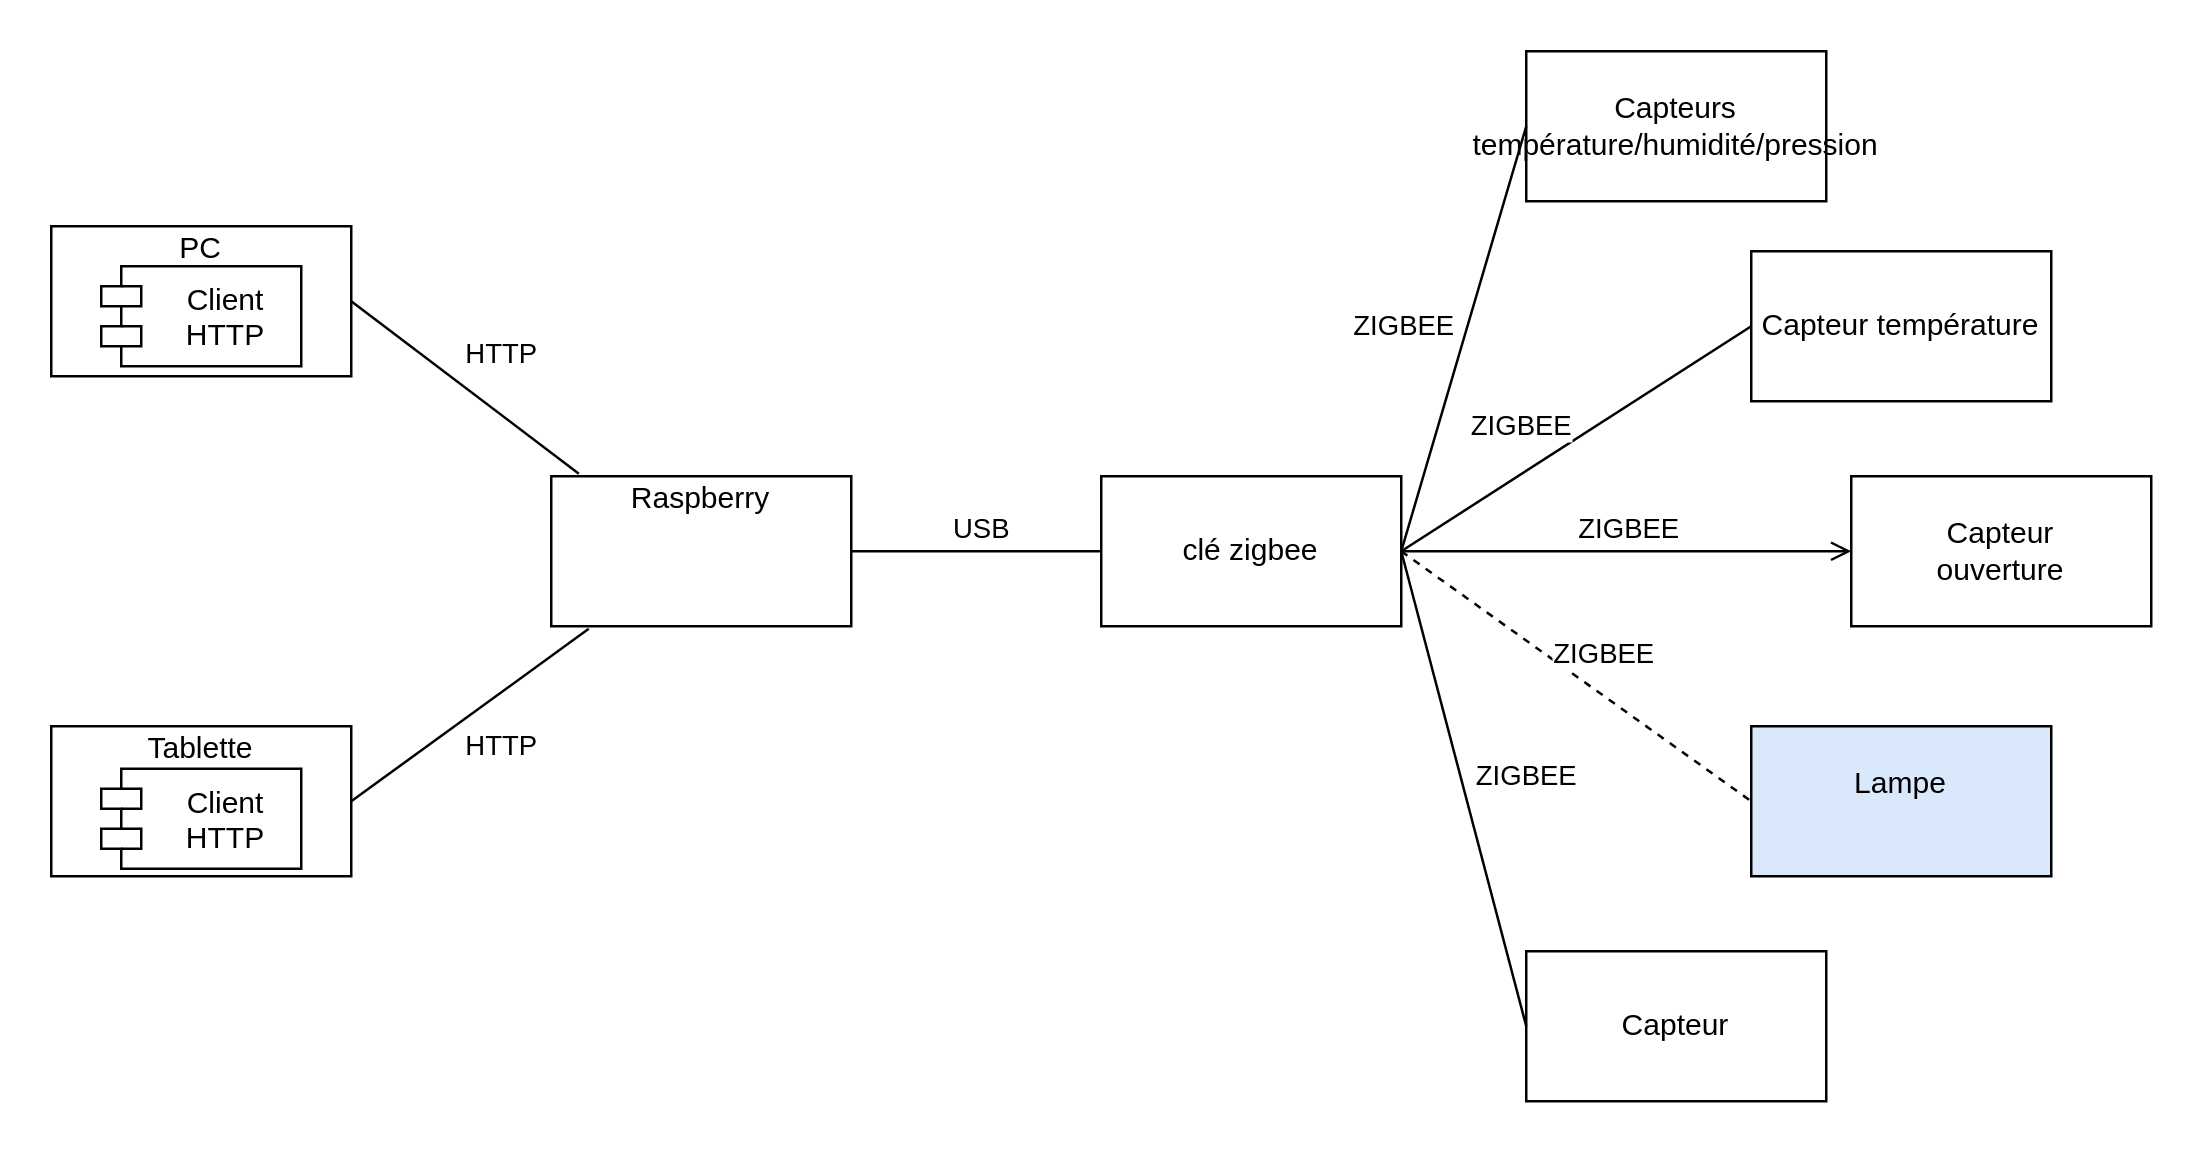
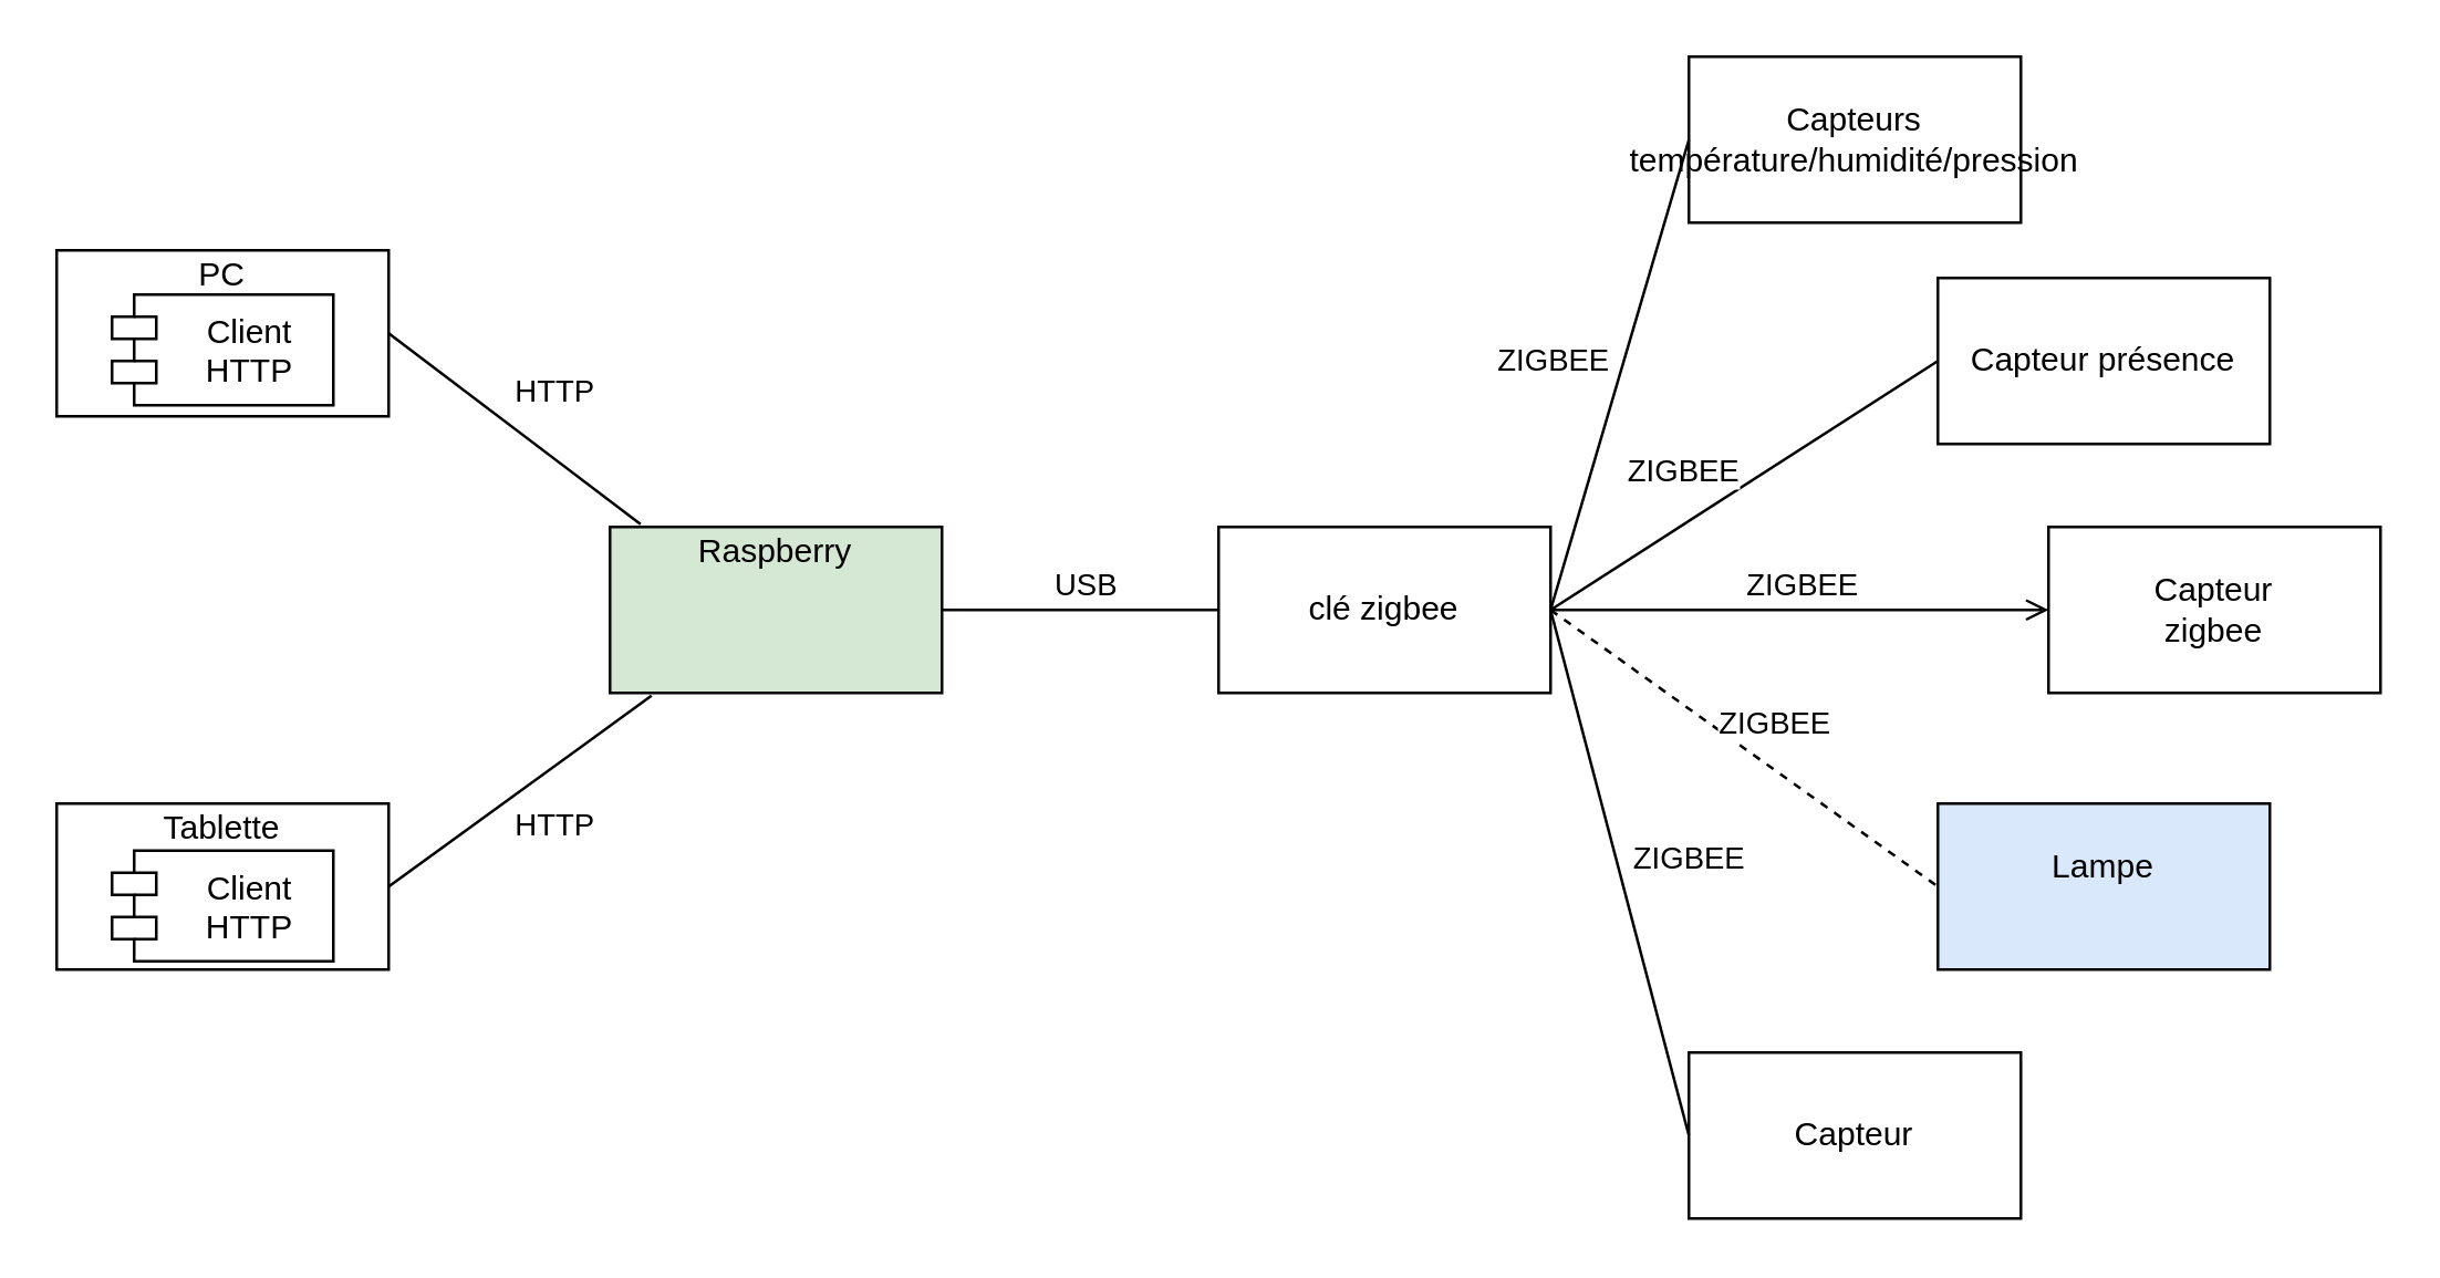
  <mxCell id="0" />
  <mxCell id="1" parent="0" />
  <mxCell id="2" value="&lt;div&gt;PC&lt;/div&gt;&lt;div&gt;&lt;br&gt;&lt;/div&gt;&lt;div&gt;&lt;br&gt;&lt;/div&gt;&lt;div&gt;&lt;br&gt;&lt;/div&gt;" style="rounded=0;whiteSpace=wrap;html=1;" vertex="1" parent="1"><mxGeometry x="20" y="90" width="120" height="60" as="geometry" /></mxCell>
  <mxCell id="3" value="&lt;div&gt;Tablette&lt;/div&gt;&lt;div&gt;&lt;br&gt;&lt;/div&gt;&lt;div&gt;&lt;br&gt;&lt;/div&gt;&lt;div&gt;&lt;br&gt;&lt;/div&gt;" style="rounded=0;whiteSpace=wrap;html=1;" vertex="1" parent="1"><mxGeometry x="20" y="290" width="120" height="60" as="geometry" /></mxCell>
- <mxCell id="4" value="&lt;div&gt;Raspberry&lt;/div&gt;&lt;div&gt;&lt;br&gt;&lt;/div&gt;&lt;div&gt;&lt;br&gt;&lt;/div&gt;&lt;div&gt;&lt;br&gt;&lt;/div&gt;" style="rounded=0;whiteSpace=wrap;html=1;" vertex="1" parent="1"><mxGeometry x="220" y="190" width="120" height="60" as="geometry" /></mxCell>
+ <mxCell id="4" value="&lt;div&gt;Raspberry&lt;/div&gt;&lt;div&gt;&lt;br&gt;&lt;/div&gt;&lt;div&gt;&lt;br&gt;&lt;/div&gt;&lt;div&gt;&lt;br&gt;&lt;/div&gt;" style="rounded=0;whiteSpace=wrap;html=1;fillColor=#d5e8d4;" vertex="1" parent="1"><mxGeometry x="220" y="190" width="120" height="60" as="geometry" /></mxCell>
  <mxCell id="5" value="clé zigbee" style="rounded=0;whiteSpace=wrap;html=1;" vertex="1" parent="1"><mxGeometry x="440" y="190" width="120" height="60" as="geometry" /></mxCell>
  <mxCell id="6" value="&lt;div&gt;Lampe&lt;/div&gt;&lt;div&gt;&lt;br&gt;&lt;/div&gt;" style="rounded=0;whiteSpace=wrap;html=1;fillColor=#dae8fc;" vertex="1" parent="1"><mxGeometry x="700" y="290" width="120" height="60" as="geometry" /></mxCell>
  <mxCell id="7" value="Capteur" style="rounded=0;whiteSpace=wrap;html=1;" vertex="1" parent="1"><mxGeometry x="610" y="380" width="120" height="60" as="geometry" /></mxCell>
- <mxCell id="8" value="&lt;div&gt;Capteur&lt;/div&gt;&lt;div&gt;ouverture&lt;br&gt;&lt;/div&gt;" style="rounded=0;whiteSpace=wrap;html=1;" vertex="1" parent="1"><mxGeometry x="740" y="190" width="120" height="60" as="geometry" /></mxCell>
- <mxCell id="9" value="Capteur température" style="rounded=0;whiteSpace=wrap;html=1;" vertex="1" parent="1"><mxGeometry x="700" y="100" width="120" height="60" as="geometry" /></mxCell>
+ <mxCell id="8" value="&lt;div&gt;Capteur&lt;/div&gt;&lt;div&gt;zigbee&lt;br&gt;&lt;/div&gt;" style="rounded=0;whiteSpace=wrap;html=1;" vertex="1" parent="1"><mxGeometry x="740" y="190" width="120" height="60" as="geometry" /></mxCell>
+ <mxCell id="9" value="Capteur présence" style="rounded=0;whiteSpace=wrap;html=1;" vertex="1" parent="1"><mxGeometry x="700" y="100" width="120" height="60" as="geometry" /></mxCell>
  <mxCell id="10" value="Capteurs température/humidité/pression" style="rounded=0;whiteSpace=wrap;html=1;" vertex="1" parent="1"><mxGeometry x="610" y="20" width="120" height="60" as="geometry" /></mxCell>
  <mxCell id="11" value="" style="endArrow=none;html=1;rounded=0;exitX=1;exitY=0.5;exitDx=0;exitDy=0;entryX=0.092;entryY=-0.017;entryDx=0;entryDy=0;entryPerimeter=0;" edge="1" parent="1" source="2" target="4"><mxGeometry width="50" height="50" relative="1" as="geometry"><mxPoint x="320" y="350" as="sourcePoint" /><mxPoint x="370" y="300" as="targetPoint" /></mxGeometry></mxCell>
  <mxCell id="12" value="&lt;div&gt;HTTP&lt;/div&gt;" style="edgeLabel;html=1;align=center;verticalAlign=middle;resizable=0;points=[];" vertex="1" connectable="0" parent="11"><mxGeometry x="-0.16" y="1" relative="1" as="geometry"><mxPoint x="21" y="-8" as="offset" /></mxGeometry></mxCell>
  <mxCell id="13" value="" style="endArrow=none;html=1;rounded=0;entryX=0.125;entryY=1.017;entryDx=0;entryDy=0;entryPerimeter=0;" edge="1" parent="1" target="4"><mxGeometry width="50" height="50" relative="1" as="geometry"><mxPoint x="140" y="320" as="sourcePoint" /><mxPoint x="190" y="270" as="targetPoint" /></mxGeometry></mxCell>
  <mxCell id="14" value="HTTP" style="edgeLabel;html=1;align=center;verticalAlign=middle;resizable=0;points=[];" vertex="1" connectable="0" parent="13"><mxGeometry x="-0.26" y="-3" relative="1" as="geometry"><mxPoint x="23" as="offset" /></mxGeometry></mxCell>
  <mxCell id="15" value="" style="endArrow=none;html=1;rounded=0;exitX=1;exitY=0.5;exitDx=0;exitDy=0;entryX=0;entryY=0.5;entryDx=0;entryDy=0;" edge="1" parent="1" source="4" target="5"><mxGeometry width="50" height="50" relative="1" as="geometry"><mxPoint x="320" y="350" as="sourcePoint" /><mxPoint x="370" y="300" as="targetPoint" /></mxGeometry></mxCell>
  <mxCell id="16" value="USB" style="edgeLabel;html=1;align=center;verticalAlign=middle;resizable=0;points=[];" vertex="1" connectable="0" parent="15"><mxGeometry x="0.02" y="1" relative="1" as="geometry"><mxPoint y="-9" as="offset" /></mxGeometry></mxCell>
  <mxCell id="17" value="" style="endArrow=none;html=1;rounded=0;entryX=0;entryY=0.5;entryDx=0;entryDy=0;" edge="1" parent="1" target="10"><mxGeometry width="50" height="50" relative="1" as="geometry"><mxPoint x="560" y="220" as="sourcePoint" /><mxPoint x="610" y="170" as="targetPoint" /></mxGeometry></mxCell>
  <mxCell id="18" value="ZIGBEE" style="edgeLabel;html=1;align=center;verticalAlign=middle;resizable=0;points=[];" vertex="1" connectable="0" parent="17"><mxGeometry x="0.037" y="3" relative="1" as="geometry"><mxPoint x="-23" y="-1" as="offset" /></mxGeometry></mxCell>
  <mxCell id="19" value="" style="endArrow=none;html=1;rounded=0;entryX=0;entryY=0.5;entryDx=0;entryDy=0;" edge="1" parent="1" target="9"><mxGeometry width="50" height="50" relative="1" as="geometry"><mxPoint x="560" y="220" as="sourcePoint" /><mxPoint x="610" y="50" as="targetPoint" /></mxGeometry></mxCell>
  <mxCell id="20" value="ZIGBEE" style="edgeLabel;html=1;align=center;verticalAlign=middle;resizable=0;points=[];" vertex="1" connectable="0" parent="19"><mxGeometry x="0.037" y="3" relative="1" as="geometry"><mxPoint x="-23" y="-1" as="offset" /></mxGeometry></mxCell>
  <mxCell id="21" value="" style="endArrow=open;html=1;rounded=0;entryX=0;entryY=0.5;entryDx=0;entryDy=0;exitX=1;exitY=0.5;exitDx=0;exitDy=0;" edge="1" parent="1" source="5" target="8"><mxGeometry width="50" height="50" relative="1" as="geometry"><mxPoint x="580" y="240" as="sourcePoint" /><mxPoint x="630" y="70" as="targetPoint" /></mxGeometry></mxCell>
  <mxCell id="22" value="ZIGBEE" style="edgeLabel;html=1;align=center;verticalAlign=middle;resizable=0;points=[];" vertex="1" connectable="0" parent="21"><mxGeometry x="0.037" y="3" relative="1" as="geometry"><mxPoint x="-3" y="-7" as="offset" /></mxGeometry></mxCell>
  <mxCell id="23" value="" style="endArrow=none;html=1;rounded=0;entryX=0;entryY=0.5;entryDx=0;entryDy=0;exitX=1;exitY=0.5;exitDx=0;exitDy=0;dashed=1;" edge="1" parent="1" source="5" target="6"><mxGeometry width="50" height="50" relative="1" as="geometry"><mxPoint x="590" y="250" as="sourcePoint" /><mxPoint x="640" y="80" as="targetPoint" /></mxGeometry></mxCell>
  <mxCell id="24" value="ZIGBEE" style="edgeLabel;html=1;align=center;verticalAlign=middle;resizable=0;points=[];" vertex="1" connectable="0" parent="23"><mxGeometry x="0.037" y="3" relative="1" as="geometry"><mxPoint x="6" y="-9" as="offset" /></mxGeometry></mxCell>
  <mxCell id="25" value="" style="endArrow=none;html=1;rounded=0;entryX=0;entryY=0.5;entryDx=0;entryDy=0;" edge="1" parent="1" target="7"><mxGeometry width="50" height="50" relative="1" as="geometry"><mxPoint x="560" y="220" as="sourcePoint" /><mxPoint x="650" y="90" as="targetPoint" /></mxGeometry></mxCell>
  <mxCell id="26" value="ZIGBEE" style="edgeLabel;html=1;align=center;verticalAlign=middle;resizable=0;points=[];" vertex="1" connectable="0" parent="25"><mxGeometry x="0.037" y="3" relative="1" as="geometry"><mxPoint x="21" y="-8" as="offset" /></mxGeometry></mxCell>
  <mxCell id="27" value="Client HTTP" style="shape=module;align=left;spacingLeft=20;align=center;verticalAlign=top;whiteSpace=wrap;html=1;jettyWidth=16;jettyHeight=8;" vertex="1" parent="1"><mxGeometry x="40" y="307" width="80" height="40" as="geometry" /></mxCell>
  <mxCell id="28" value="Client HTTP" style="shape=module;align=left;spacingLeft=20;align=center;verticalAlign=top;whiteSpace=wrap;html=1;jettyWidth=16;jettyHeight=8;" vertex="1" parent="1"><mxGeometry x="40" y="106" width="80" height="40" as="geometry" /></mxCell>
